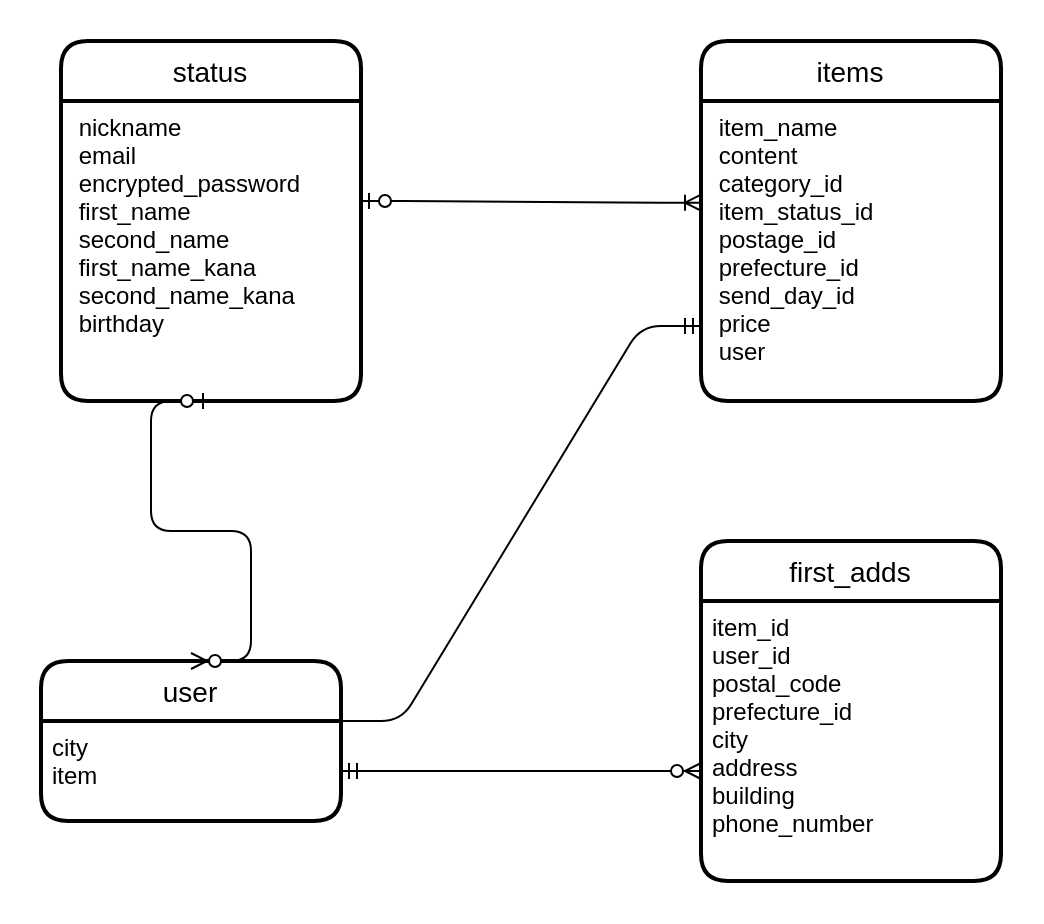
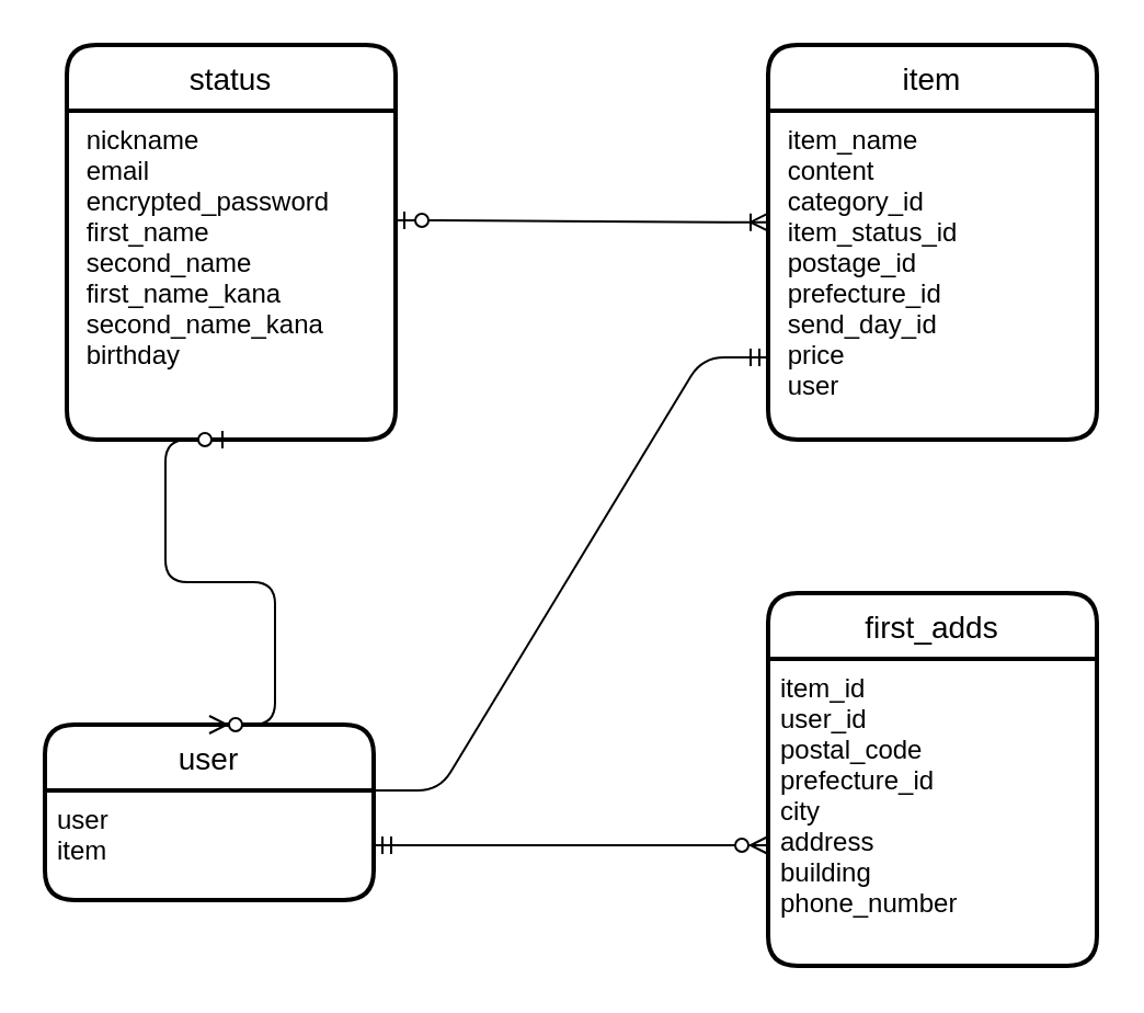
  <mxCell id="0" />
  <mxCell id="1" parent="0" />
  <mxCell id="2" value="status" style="swimlane;childLayout=stackLayout;horizontal=1;startSize=30;horizontalStack=0;rounded=1;fontSize=14;fontStyle=0;strokeWidth=2;resizeParent=0;resizeLast=1;shadow=0;dashed=0;align=center;" vertex="1" parent="1"><mxGeometry x="30" y="20" width="150" height="180" as="geometry" /></mxCell>
  <mxCell id="3" value=" nickname&#10; email &#10; encrypted_password &#10; first_name &#10; second_name &#10; first_name_kana &#10; second_name_kana &#10; birthday" style="align=left;strokeColor=none;fillColor=none;spacingLeft=4;fontSize=12;verticalAlign=top;resizable=0;rotatable=0;part=1;" vertex="1" parent="2"><mxGeometry y="30" width="150" height="150" as="geometry" /></mxCell>
  <mxCell id="4" value="first_adds" style="swimlane;childLayout=stackLayout;horizontal=1;startSize=30;horizontalStack=0;rounded=1;fontSize=14;fontStyle=0;strokeWidth=2;resizeParent=0;resizeLast=1;shadow=0;dashed=0;align=center;" vertex="1" parent="1"><mxGeometry x="350" y="270" width="150" height="170" as="geometry" /></mxCell>
  <mxCell id="5" value="item_id&#10;user_id&#10;postal_code &#10;prefecture_id&#10;city &#10;address &#10;building &#10;phone_number" style="align=left;strokeColor=none;fillColor=none;spacingLeft=4;fontSize=12;verticalAlign=top;resizable=0;rotatable=0;part=1;" vertex="1" parent="4"><mxGeometry y="30" width="150" height="140" as="geometry" /></mxCell>
  <mxCell id="6" value="user" style="swimlane;childLayout=stackLayout;horizontal=1;startSize=30;horizontalStack=0;rounded=1;fontSize=14;fontStyle=0;strokeWidth=2;resizeParent=0;resizeLast=1;shadow=0;dashed=0;align=center;" vertex="1" parent="1"><mxGeometry x="20" y="330" width="150" height="80" as="geometry" /></mxCell>
- <mxCell id="7" value="city&#10;item" style="align=left;strokeColor=none;fillColor=none;spacingLeft=4;fontSize=12;verticalAlign=top;resizable=0;rotatable=0;part=1;" vertex="1" parent="6"><mxGeometry y="30" width="150" height="50" as="geometry" /></mxCell>
- <mxCell id="8" value="items" style="swimlane;childLayout=stackLayout;horizontal=1;startSize=30;horizontalStack=0;rounded=1;fontSize=14;fontStyle=0;strokeWidth=2;resizeParent=0;resizeLast=1;shadow=0;dashed=0;align=center;" vertex="1" parent="1"><mxGeometry x="350" y="20" width="150" height="180" as="geometry" /></mxCell>
+ <mxCell id="7" value="user&#10;item" style="align=left;strokeColor=none;fillColor=none;spacingLeft=4;fontSize=12;verticalAlign=top;resizable=0;rotatable=0;part=1;" vertex="1" parent="6"><mxGeometry y="30" width="150" height="50" as="geometry" /></mxCell>
+ <mxCell id="8" value="item" style="swimlane;childLayout=stackLayout;horizontal=1;startSize=30;horizontalStack=0;rounded=1;fontSize=14;fontStyle=0;strokeWidth=2;resizeParent=0;resizeLast=1;shadow=0;dashed=0;align=center;" vertex="1" parent="1"><mxGeometry x="350" y="20" width="150" height="180" as="geometry" /></mxCell>
  <mxCell id="9" value=" item_name&#10; content &#10; category_id&#10; item_status_id &#10; postage_id &#10; prefecture_id &#10; send_day_id  &#10; price  &#10; user        " style="align=left;strokeColor=none;fillColor=none;spacingLeft=4;fontSize=12;verticalAlign=top;resizable=0;rotatable=0;part=1;" vertex="1" parent="8"><mxGeometry y="30" width="150" height="150" as="geometry" /></mxCell>
  <mxCell id="10" value="" style="edgeStyle=entityRelationEdgeStyle;fontSize=12;html=1;endArrow=ERoneToMany;startArrow=ERzeroToOne;entryX=0;entryY=0.339;entryDx=0;entryDy=0;entryPerimeter=0;" edge="1" parent="1" target="9"><mxGeometry width="100" height="100" relative="1" as="geometry"><mxPoint x="180" y="100" as="sourcePoint" /><mxPoint x="280" y="0" as="targetPoint" /></mxGeometry></mxCell>
  <mxCell id="11" value="" style="edgeStyle=entityRelationEdgeStyle;fontSize=12;html=1;endArrow=ERzeroToMany;startArrow=ERzeroToOne;entryX=0.5;entryY=0;entryDx=0;entryDy=0;exitX=0.5;exitY=1;exitDx=0;exitDy=0;" edge="1" parent="1" source="3" target="6"><mxGeometry width="100" height="100" relative="1" as="geometry"><mxPoint x="80" y="230" as="sourcePoint" /><mxPoint x="190" y="310" as="targetPoint" /></mxGeometry></mxCell>
  <mxCell id="12" value="" style="edgeStyle=entityRelationEdgeStyle;fontSize=12;html=1;endArrow=ERzeroToMany;startArrow=ERmandOne;exitX=1;exitY=0.5;exitDx=0;exitDy=0;" edge="1" parent="1" source="7"><mxGeometry width="100" height="100" relative="1" as="geometry"><mxPoint x="180" y="440" as="sourcePoint" /><mxPoint x="350" y="385" as="targetPoint" /></mxGeometry></mxCell>
  <mxCell id="13" value="" style="edgeStyle=entityRelationEdgeStyle;fontSize=12;html=1;endArrow=ERmandOne;entryX=0;entryY=0.75;entryDx=0;entryDy=0;" edge="1" parent="1" target="9"><mxGeometry width="100" height="100" relative="1" as="geometry"><mxPoint x="170" y="360" as="sourcePoint" /><mxPoint x="270" y="260" as="targetPoint" /></mxGeometry></mxCell>
